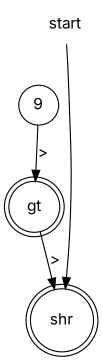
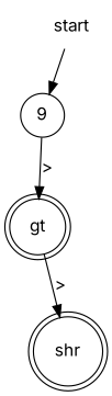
  digraph {
    fontname=Inter
    node [fontname=Inter shape=doublecircle]
    edge [fontname=Inter]
    start [shape=plaintext]
    n2 [label=9 shape=circle]
    gt
    shr
-   start -> shr
+   start -> n2
    n2 -> gt [label=">"]
    gt -> shr [label=">"]
  }
